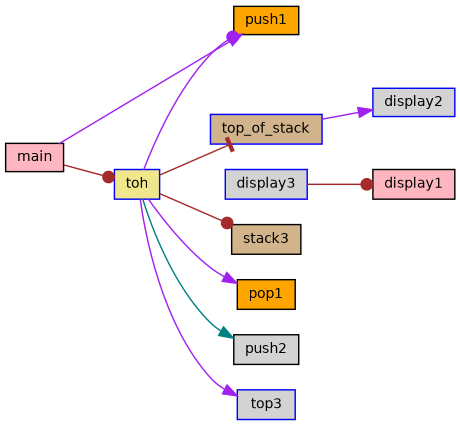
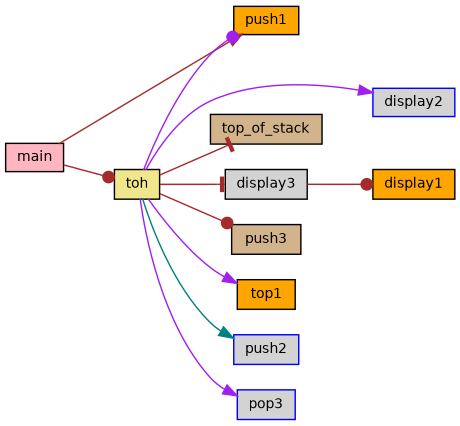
  digraph {
    rankdir=LR
    node [color=black fillcolor=lightgrey fontname=Helvetica fontsize=10 shape=record style=filled]
    edge [arrowhead=normal color=brown fontname=Helvetica fontsize=10 labelfontname=Helvetica labelfontsize=10 style=solid]
    n1 [fillcolor=lightpink fontcolor=black height=0.2 label=main width=0.4]
    n2 [fillcolor=orange height=0.2 label=push1 width=0.4]
-   n3 [color=blue fillcolor=khaki height=0.2 label=toh width=0.4]
+   n3 [fillcolor=khaki height=0.2 label=toh width=0.4]
    n4 [color=blue height=0.2 label=display2 width=0.4]
-   n5 [color=blue height=0.2 label=display3 width=0.4]
-   n6 [color=blue fillcolor=tan height=0.2 label=top_of_stack width=0.4]
-   n7 [fillcolor=tan height=0.2 label=stack3 width=0.4]
-   n8 [fillcolor=orange height=0.2 label=pop1 width=0.4]
-   n9 [height=0.2 label=push2 width=0.4]
-   n10 [color=blue height=0.2 label=top3 width=0.4]
-   n11 [fillcolor=lightpink height=0.2 label=display1 width=0.4]
-   n1 -> n2 [color=purple]
+   n5 [height=0.2 label=display3 width=0.4]
+   n6 [fillcolor=tan height=0.2 label=top_of_stack width=0.4]
+   n7 [fillcolor=tan height=0.2 label=push3 width=0.4]
+   n8 [fillcolor=orange height=0.2 label=top1 width=0.4]
+   n9 [color=blue height=0.2 label=push2 width=0.4]
+   n10 [color=blue height=0.2 label=pop3 width=0.4]
+   n11 [fillcolor=orange height=0.2 label=display1 width=0.4]
+   n1 -> n2
    n1 -> n3 [arrowhead=dot]
    n3 -> n2 [arrowhead=dot color=purple]
-   n6 -> n4 [color=purple]
+   n3 -> n4 [color=purple]
+   n3 -> n5 [arrowhead=tee]
    n3 -> n6 [arrowhead=tee]
    n3 -> n7 [arrowhead=dot]
    n3 -> n8 [color=purple]
    n3 -> n9 [color=teal]
    n3 -> n10 [color=purple]
    n5 -> n11 [arrowhead=dot]
  }
